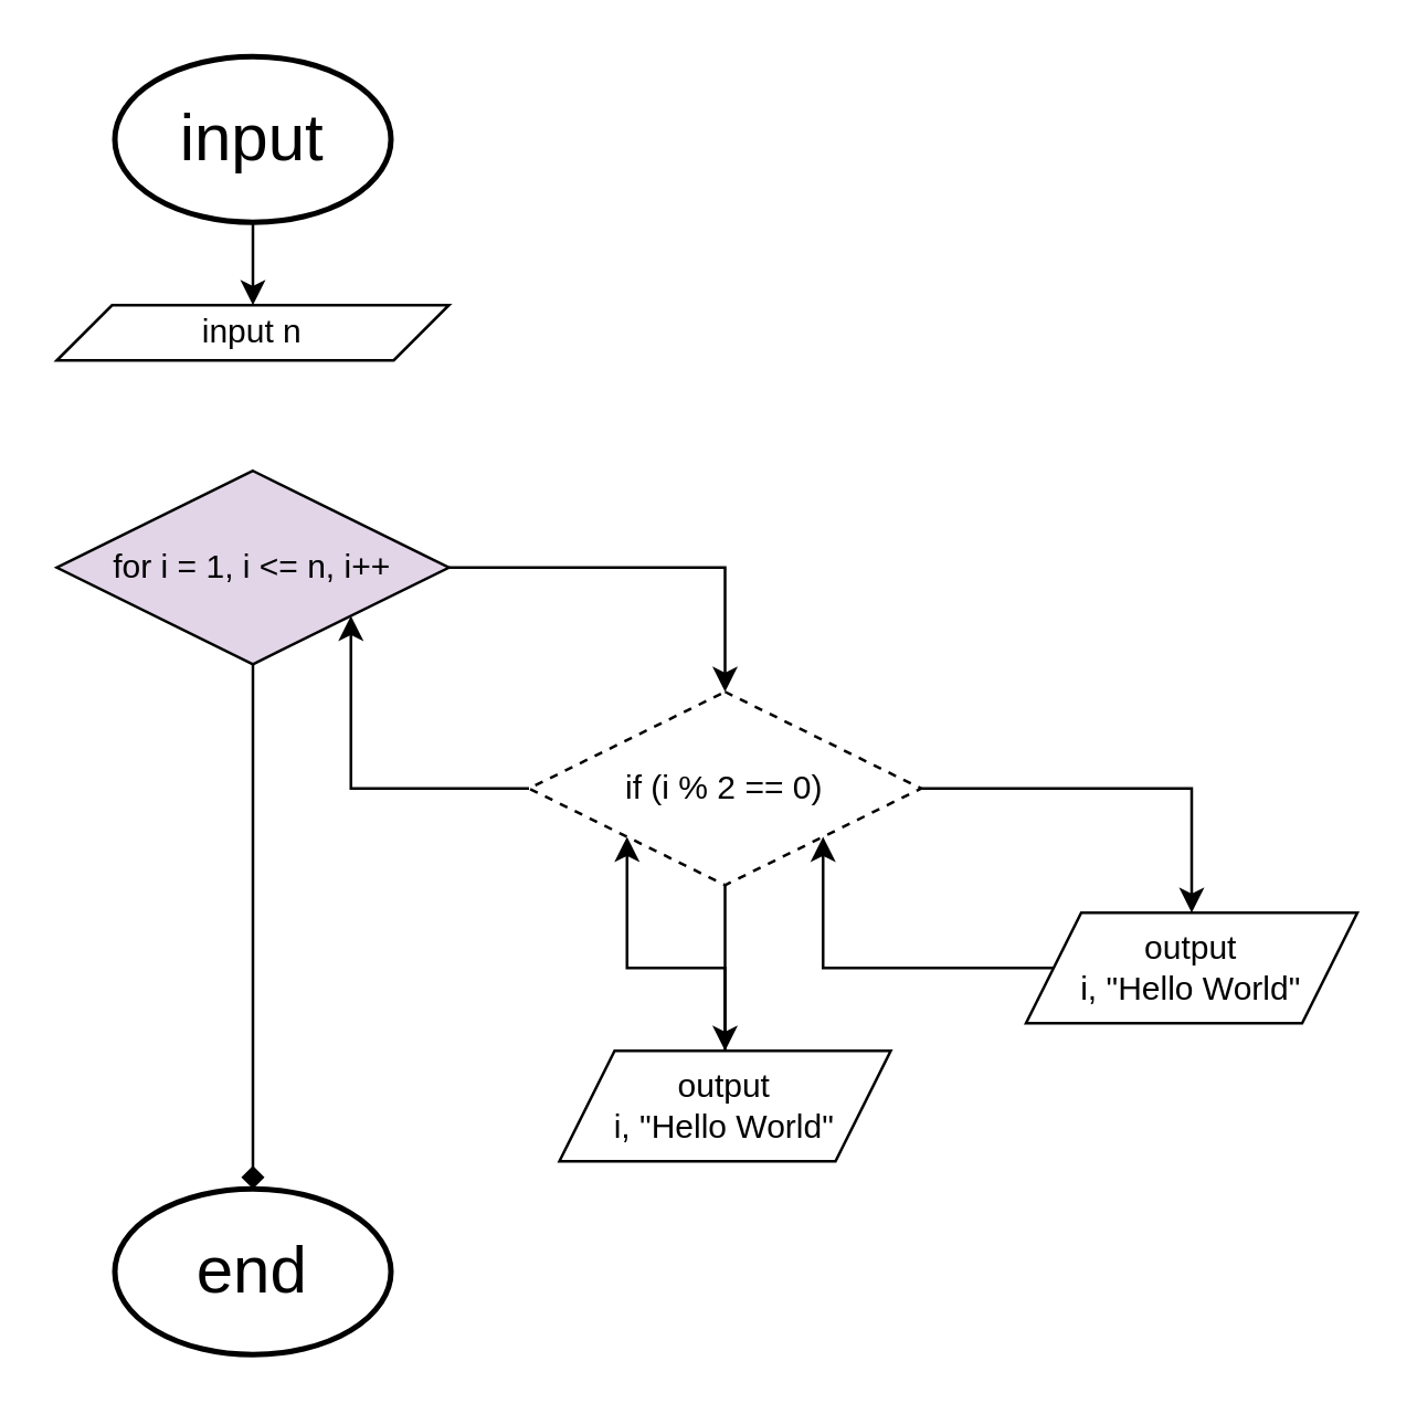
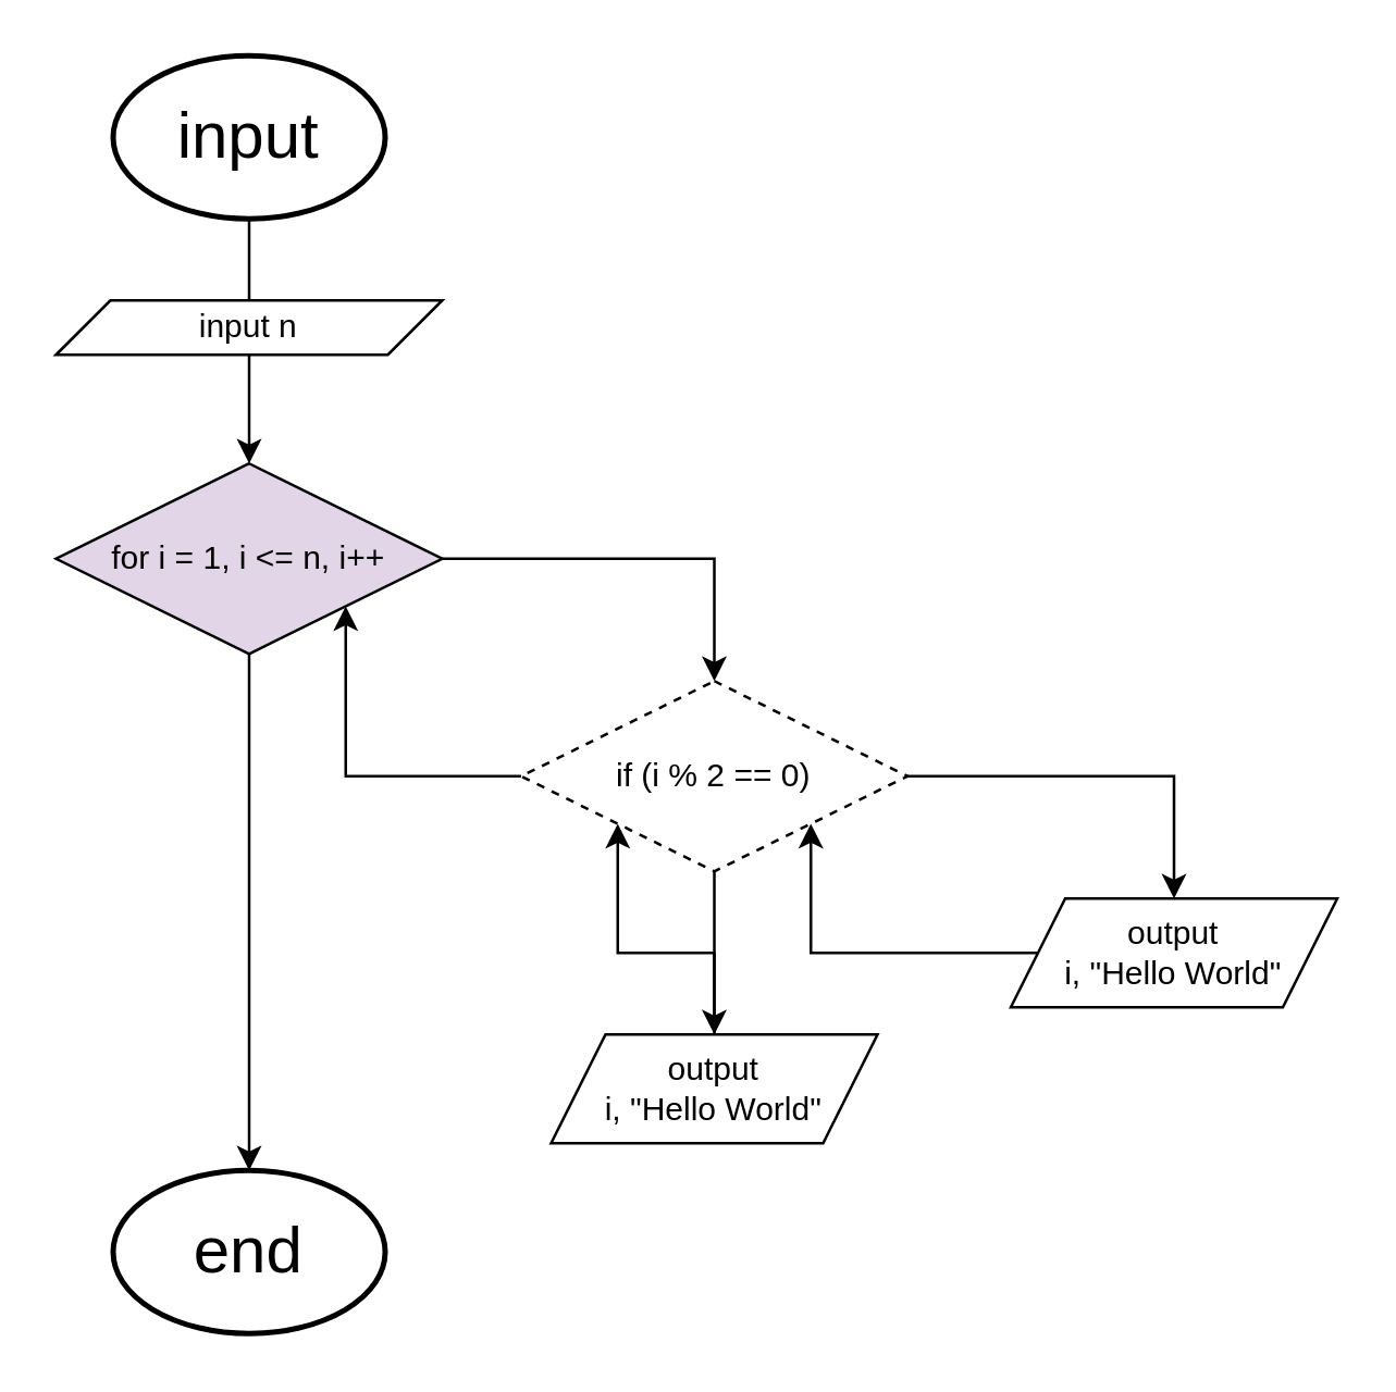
  <mxCell id="0" />
  <mxCell id="1" parent="0" />
- <mxCell id="2" style="edgeStyle=orthogonalEdgeStyle;rounded=0;orthogonalLoop=1;jettySize=auto;html=1;entryX=0.5;entryY=0;entryDx=0;entryDy=0;" edge="1" parent="1" source="3" target="8"><mxGeometry relative="1" as="geometry" /></mxCell>
+ <mxCell id="2" style="edgeStyle=orthogonalEdgeStyle;rounded=0;orthogonalLoop=1;jettySize=auto;html=1;entryX=0.5;entryY=0;entryDx=0;entryDy=0;endArrow=none;" edge="1" parent="1" source="3" target="8"><mxGeometry relative="1" as="geometry" /></mxCell>
  <mxCell id="3" value="&lt;font style=&quot;font-size: 24px;&quot;&gt;input&lt;/font&gt;" style="strokeWidth=2;html=1;shape=mxgraph.flowchart.start_1;whiteSpace=wrap;" vertex="1" parent="1"><mxGeometry x="41" y="20" width="100" height="60" as="geometry" /></mxCell>
  <mxCell id="4" style="edgeStyle=orthogonalEdgeStyle;rounded=0;orthogonalLoop=1;jettySize=auto;html=1;entryX=0.5;entryY=0;entryDx=0;entryDy=0;" edge="1" parent="1" source="5" target="12"><mxGeometry relative="1" as="geometry" /></mxCell>
  <mxCell id="5" value="for i = 1, i &amp;lt;= n, i++" style="rhombus;whiteSpace=wrap;html=1;fillColor=#e1d5e7;" vertex="1" parent="1"><mxGeometry x="20" y="170" width="142" height="70" as="geometry" /></mxCell>
  <mxCell id="6" value="&lt;font style=&quot;font-size: 24px;&quot;&gt;end&lt;/font&gt;" style="strokeWidth=2;html=1;shape=mxgraph.flowchart.start_1;whiteSpace=wrap;" vertex="1" parent="1"><mxGeometry x="41" y="430" width="100" height="60" as="geometry" /></mxCell>
+ <mxCell id="7" style="edgeStyle=orthogonalEdgeStyle;rounded=0;orthogonalLoop=1;jettySize=auto;html=1;entryX=0.5;entryY=0;entryDx=0;entryDy=0;" edge="1" parent="1" source="8" target="5"><mxGeometry relative="1" as="geometry" /></mxCell>
  <mxCell id="8" value="input n" style="shape=parallelogram;perimeter=parallelogramPerimeter;whiteSpace=wrap;html=1;fixedSize=1;" vertex="1" parent="1"><mxGeometry x="20" y="110" width="142" height="20" as="geometry" /></mxCell>
  <mxCell id="9" style="edgeStyle=orthogonalEdgeStyle;rounded=0;orthogonalLoop=1;jettySize=auto;html=1;entryX=1;entryY=1;entryDx=0;entryDy=0;" edge="1" parent="1" source="12" target="5"><mxGeometry relative="1" as="geometry" /></mxCell>
  <mxCell id="10" style="edgeStyle=orthogonalEdgeStyle;rounded=0;orthogonalLoop=1;jettySize=auto;html=1;entryX=0.5;entryY=0;entryDx=0;entryDy=0;" edge="1" parent="1" source="12" target="15"><mxGeometry relative="1" as="geometry" /></mxCell>
  <mxCell id="11" style="edgeStyle=orthogonalEdgeStyle;rounded=0;orthogonalLoop=1;jettySize=auto;html=1;entryX=0.5;entryY=0;entryDx=0;entryDy=0;" edge="1" parent="1" source="12" target="17"><mxGeometry relative="1" as="geometry" /></mxCell>
  <mxCell id="12" value="if (i % 2 == 0)" style="rhombus;whiteSpace=wrap;html=1;dashed=1;" vertex="1" parent="1"><mxGeometry x="191" y="250" width="142" height="70" as="geometry" /></mxCell>
- <mxCell id="13" style="edgeStyle=orthogonalEdgeStyle;rounded=0;orthogonalLoop=1;jettySize=auto;html=1;entryX=0.5;entryY=0;entryDx=0;entryDy=0;entryPerimeter=0;endArrow=diamond;" edge="1" parent="1" source="5" target="6"><mxGeometry relative="1" as="geometry" /></mxCell>
+ <mxCell id="13" style="edgeStyle=orthogonalEdgeStyle;rounded=0;orthogonalLoop=1;jettySize=auto;html=1;entryX=0.5;entryY=0;entryDx=0;entryDy=0;entryPerimeter=0;" edge="1" parent="1" source="5" target="6"><mxGeometry relative="1" as="geometry" /></mxCell>
  <mxCell id="14" style="edgeStyle=orthogonalEdgeStyle;rounded=0;orthogonalLoop=1;jettySize=auto;html=1;entryX=1;entryY=1;entryDx=0;entryDy=0;" edge="1" parent="1" source="15" target="12"><mxGeometry relative="1" as="geometry" /></mxCell>
  <mxCell id="15" value="output&lt;div&gt;i, &quot;Hello World&quot;&lt;/div&gt;" style="shape=parallelogram;perimeter=parallelogramPerimeter;whiteSpace=wrap;html=1;fixedSize=1;" vertex="1" parent="1"><mxGeometry x="371" y="330" width="120" height="40" as="geometry" /></mxCell>
  <mxCell id="16" style="edgeStyle=orthogonalEdgeStyle;rounded=0;orthogonalLoop=1;jettySize=auto;html=1;entryX=0;entryY=1;entryDx=0;entryDy=0;" edge="1" parent="1" source="17" target="12"><mxGeometry relative="1" as="geometry" /></mxCell>
  <mxCell id="17" value="output&lt;div&gt;i, &quot;Hello World&quot;&lt;/div&gt;" style="shape=parallelogram;perimeter=parallelogramPerimeter;whiteSpace=wrap;html=1;fixedSize=1;" vertex="1" parent="1"><mxGeometry x="202" y="380" width="120" height="40" as="geometry" /></mxCell>
